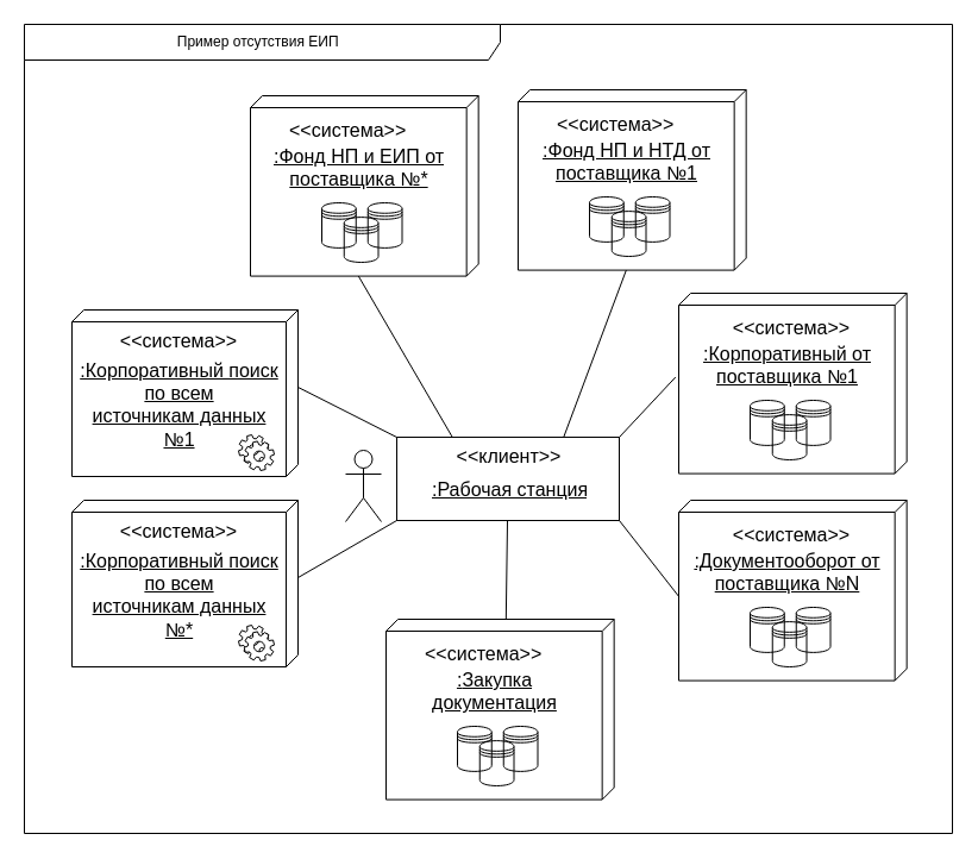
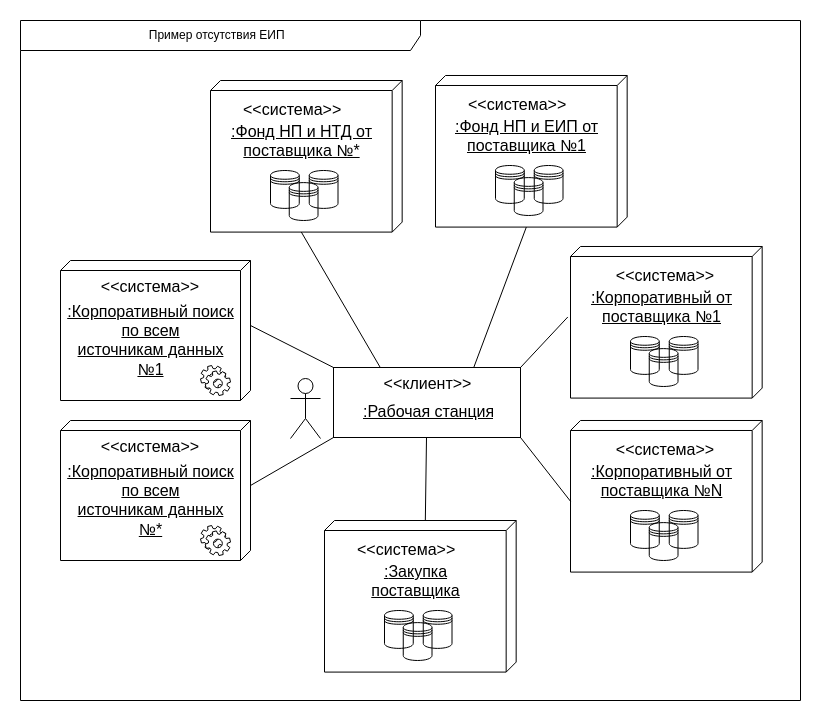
  <mxCell id="0" />
  <mxCell id="1" parent="0" />
  <mxCell id="2" value="" style="group;fillColor=#ffffff;" parent="1" vertex="1" connectable="0"><mxGeometry x="290" y="368" width="230" height="70" as="geometry" /></mxCell>
  <mxCell id="3" value="Actor" style="shape=umlActor;verticalLabelPosition=bottom;verticalAlign=top;html=1;noLabel=1;fontColor=none;" parent="2" vertex="1"><mxGeometry y="10" width="30" height="60" as="geometry" /></mxCell>
  <mxCell id="4" value="&amp;lt;&amp;lt;клиент&amp;gt;&amp;gt;" style="html=1;labelBackgroundColor=none;fillColor=none;fontSize=16;fontColor=none;verticalAlign=top;" parent="2" vertex="1"><mxGeometry x="43" y="-1" width="187" height="70" as="geometry" /></mxCell>
  <mxCell id="5" value="&lt;u&gt;:Рабочая станция&lt;/u&gt;" style="text;strokeColor=none;fillColor=none;align=left;verticalAlign=top;spacingLeft=4;spacingRight=4;overflow=hidden;rotatable=0;points=[[0,0.5],[1,0.5]];portConstraint=eastwest;labelBackgroundColor=none;fontSize=16;fontColor=none;html=1;" parent="2" vertex="1"><mxGeometry x="66.5" y="27" width="140" height="26" as="geometry" /></mxCell>
  <mxCell id="6" value="Пример отсутствия ЕИП&amp;nbsp;&amp;nbsp;" style="shape=umlFrame;whiteSpace=wrap;html=1;width=400;height=30;" parent="1" vertex="1"><mxGeometry x="20" y="20" width="780" height="680" as="geometry" /></mxCell>
  <mxCell id="7" value="" style="group;fillColor=#ffffff;" parent="1" vertex="1" connectable="0"><mxGeometry x="570" y="246" width="191.667" height="151.579" as="geometry" /></mxCell>
  <mxCell id="8" value="&lt;span&gt;:Корпоративный&amp;nbsp;от&lt;/span&gt;&lt;div&gt;поставщика №1&lt;/div&gt;" style="verticalAlign=top;align=center;spacingTop=35;spacingLeft=2;spacingRight=12;shape=cube;size=10;direction=south;fontStyle=4;html=1;labelBackgroundColor=none;fillColor=none;fontSize=16;fontColor=none;" parent="7" vertex="1"><mxGeometry width="191.667" height="151.579" as="geometry" /></mxCell>
  <mxCell id="9" value="&lt;span&gt;&amp;lt;&amp;lt;система&amp;gt;&amp;gt;&lt;/span&gt;" style="text;whiteSpace=wrap;html=1;fontSize=16;fontColor=none;align=center;" parent="7" vertex="1"><mxGeometry x="10" y="12.86" width="170" height="38.57" as="geometry" /></mxCell>
  <mxCell id="10" value="" style="group" parent="7" vertex="1" connectable="0"><mxGeometry x="60.005" y="90.001" width="67.5" height="49.991" as="geometry" /></mxCell>
  <mxCell id="11" value="" style="shape=datastore;whiteSpace=wrap;html=1;labelBackgroundColor=none;fillColor=none;fontSize=16;fontColor=none;align=center;" parent="10" vertex="1"><mxGeometry x="18.743" y="12.096" width="28.75" height="37.895" as="geometry" /></mxCell>
  <mxCell id="12" value="" style="shape=datastore;whiteSpace=wrap;html=1;labelBackgroundColor=none;fillColor=none;fontSize=16;fontColor=none;align=center;" parent="10" vertex="1"><mxGeometry x="38.75" y="1.137e-13" width="28.75" height="37.895" as="geometry" /></mxCell>
  <mxCell id="13" value="" style="shape=datastore;whiteSpace=wrap;html=1;labelBackgroundColor=none;fillColor=none;fontSize=16;fontColor=none;align=center;" parent="10" vertex="1"><mxGeometry width="28.75" height="37.895" as="geometry" /></mxCell>
  <mxCell id="14" value="" style="group;fillColor=#ffffff;" vertex="1" connectable="0" parent="1"><mxGeometry x="570" y="420" width="191.667" height="151.579" as="geometry" /></mxCell>
- <mxCell id="15" value="&lt;span&gt;:Документооборот&amp;nbsp;от&lt;/span&gt;&lt;div&gt;поставщика №N&lt;/div&gt;" style="verticalAlign=top;align=center;spacingTop=35;spacingLeft=2;spacingRight=12;shape=cube;size=10;direction=south;fontStyle=4;html=1;labelBackgroundColor=none;fillColor=none;fontSize=16;fontColor=none;" vertex="1" parent="14"><mxGeometry width="191.667" height="151.579" as="geometry" /></mxCell>
+ <mxCell id="15" value="&lt;span&gt;:Корпоративный&amp;nbsp;от&lt;/span&gt;&lt;div&gt;поставщика №N&lt;/div&gt;" style="verticalAlign=top;align=center;spacingTop=35;spacingLeft=2;spacingRight=12;shape=cube;size=10;direction=south;fontStyle=4;html=1;labelBackgroundColor=none;fillColor=none;fontSize=16;fontColor=none;" vertex="1" parent="14"><mxGeometry width="191.667" height="151.579" as="geometry" /></mxCell>
  <mxCell id="16" value="&lt;span&gt;&amp;lt;&amp;lt;система&amp;gt;&amp;gt;&lt;/span&gt;" style="text;whiteSpace=wrap;html=1;fontSize=16;fontColor=none;align=center;" vertex="1" parent="14"><mxGeometry x="10" y="12.86" width="170" height="38.57" as="geometry" /></mxCell>
  <mxCell id="17" value="" style="group" vertex="1" connectable="0" parent="14"><mxGeometry x="60.005" y="90.001" width="67.5" height="49.991" as="geometry" /></mxCell>
  <mxCell id="18" value="" style="shape=datastore;whiteSpace=wrap;html=1;labelBackgroundColor=none;fillColor=none;fontSize=16;fontColor=none;align=center;" vertex="1" parent="17"><mxGeometry x="18.743" y="12.096" width="28.75" height="37.895" as="geometry" /></mxCell>
  <mxCell id="19" value="" style="shape=datastore;whiteSpace=wrap;html=1;labelBackgroundColor=none;fillColor=none;fontSize=16;fontColor=none;align=center;" vertex="1" parent="17"><mxGeometry x="38.75" y="1.137e-13" width="28.75" height="37.895" as="geometry" /></mxCell>
  <mxCell id="20" value="" style="shape=datastore;whiteSpace=wrap;html=1;labelBackgroundColor=none;fillColor=none;fontSize=16;fontColor=none;align=center;" vertex="1" parent="17"><mxGeometry width="28.75" height="37.895" as="geometry" /></mxCell>
  <mxCell id="21" value="" style="group;fillColor=#ffffff;" vertex="1" connectable="0" parent="1"><mxGeometry x="324" y="520" width="191.667" height="151.579" as="geometry" /></mxCell>
- <mxCell id="22" value="&lt;span&gt;:&lt;/span&gt;Закупка&lt;br&gt;документация" style="verticalAlign=top;align=center;spacingTop=35;spacingLeft=2;spacingRight=12;shape=cube;size=10;direction=south;fontStyle=4;html=1;labelBackgroundColor=none;fillColor=none;fontSize=16;fontColor=none;" vertex="1" parent="21"><mxGeometry width="191.667" height="151.579" as="geometry" /></mxCell>
+ <mxCell id="22" value="&lt;span&gt;:&lt;/span&gt;Закупка&lt;br&gt;поставщика" style="verticalAlign=top;align=center;spacingTop=35;spacingLeft=2;spacingRight=12;shape=cube;size=10;direction=south;fontStyle=4;html=1;labelBackgroundColor=none;fillColor=none;fontSize=16;fontColor=none;" vertex="1" parent="21"><mxGeometry width="191.667" height="151.579" as="geometry" /></mxCell>
  <mxCell id="23" value="&lt;span&gt;&amp;lt;&amp;lt;система&amp;gt;&amp;gt;&lt;/span&gt;" style="text;whiteSpace=wrap;html=1;fontSize=16;fontColor=none;" vertex="1" parent="21"><mxGeometry x="30.68" y="12.86" width="130.31" height="38.57" as="geometry" /></mxCell>
  <mxCell id="24" value="" style="group" vertex="1" connectable="0" parent="21"><mxGeometry x="60.005" y="90.001" width="67.5" height="49.991" as="geometry" /></mxCell>
  <mxCell id="25" value="" style="shape=datastore;whiteSpace=wrap;html=1;labelBackgroundColor=none;fillColor=none;fontSize=16;fontColor=none;align=center;" vertex="1" parent="24"><mxGeometry x="18.743" y="12.096" width="28.75" height="37.895" as="geometry" /></mxCell>
  <mxCell id="26" value="" style="shape=datastore;whiteSpace=wrap;html=1;labelBackgroundColor=none;fillColor=none;fontSize=16;fontColor=none;align=center;" vertex="1" parent="24"><mxGeometry x="38.75" y="1.137e-13" width="28.75" height="37.895" as="geometry" /></mxCell>
  <mxCell id="27" value="" style="shape=datastore;whiteSpace=wrap;html=1;labelBackgroundColor=none;fillColor=none;fontSize=16;fontColor=none;align=center;" vertex="1" parent="24"><mxGeometry width="28.75" height="37.895" as="geometry" /></mxCell>
  <mxCell id="28" value="" style="group;labelBackgroundColor=#ffffff;fillColor=#ffffff;" vertex="1" connectable="0" parent="1"><mxGeometry x="210" y="80" width="191.667" height="151.579" as="geometry" /></mxCell>
- <mxCell id="29" value="&lt;span&gt;:Фонд НП и ЕИП от&lt;/span&gt;&lt;div&gt;поставщика №*&lt;/div&gt;" style="verticalAlign=top;align=center;spacingTop=35;spacingLeft=2;spacingRight=12;shape=cube;size=10;direction=south;fontStyle=4;html=1;labelBackgroundColor=none;fillColor=none;fontSize=16;fontColor=none;" vertex="1" parent="28"><mxGeometry width="191.667" height="151.579" as="geometry" /></mxCell>
+ <mxCell id="29" value="&lt;span&gt;:Фонд НП и НТД от&lt;/span&gt;&lt;div&gt;поставщика №*&lt;/div&gt;" style="verticalAlign=top;align=center;spacingTop=35;spacingLeft=2;spacingRight=12;shape=cube;size=10;direction=south;fontStyle=4;html=1;labelBackgroundColor=none;fillColor=none;fontSize=16;fontColor=none;" vertex="1" parent="28"><mxGeometry width="191.667" height="151.579" as="geometry" /></mxCell>
  <mxCell id="30" value="&lt;span&gt;&amp;lt;&amp;lt;система&amp;gt;&amp;gt;&lt;/span&gt;" style="text;whiteSpace=wrap;html=1;fontSize=16;fontColor=none;" vertex="1" parent="28"><mxGeometry x="30.68" y="12.86" width="130.31" height="38.57" as="geometry" /></mxCell>
  <mxCell id="31" value="" style="group" vertex="1" connectable="0" parent="28"><mxGeometry x="60.005" y="90.001" width="67.5" height="49.991" as="geometry" /></mxCell>
  <mxCell id="32" value="" style="shape=datastore;whiteSpace=wrap;html=1;labelBackgroundColor=none;fillColor=none;fontSize=16;fontColor=none;align=center;" vertex="1" parent="31"><mxGeometry x="18.743" y="12.096" width="28.75" height="37.895" as="geometry" /></mxCell>
  <mxCell id="33" value="" style="shape=datastore;whiteSpace=wrap;html=1;labelBackgroundColor=none;fillColor=none;fontSize=16;fontColor=none;align=center;" vertex="1" parent="31"><mxGeometry x="38.75" y="1.137e-13" width="28.75" height="37.895" as="geometry" /></mxCell>
  <mxCell id="34" value="" style="shape=datastore;whiteSpace=wrap;html=1;labelBackgroundColor=none;fillColor=none;fontSize=16;fontColor=none;align=center;" vertex="1" parent="31"><mxGeometry width="28.75" height="37.895" as="geometry" /></mxCell>
  <mxCell id="35" value="" style="group;fillColor=#ffffff;" vertex="1" connectable="0" parent="1"><mxGeometry x="60" y="260" width="190" height="140" as="geometry" /></mxCell>
  <mxCell id="36" value=":Корпоративный поиск&lt;br&gt;по всем&lt;br&gt;источникам данных&lt;br&gt;№1" style="verticalAlign=top;align=center;spacingTop=35;spacingLeft=2;spacingRight=12;shape=cube;size=10;direction=south;fontStyle=4;html=1;labelBackgroundColor=none;fillColor=none;fontSize=16;fontColor=none;" vertex="1" parent="35"><mxGeometry width="190" height="140" as="geometry" /></mxCell>
  <mxCell id="37" value="&lt;span&gt;&amp;lt;&amp;lt;система&amp;gt;&amp;gt;&lt;/span&gt;" style="text;whiteSpace=wrap;html=1;fontSize=16;fontColor=none;align=center;" vertex="1" parent="35"><mxGeometry x="10" y="10" width="160" height="30" as="geometry" /></mxCell>
  <mxCell id="38" value="" style="shape=mxgraph.bpmn.service_task;html=1;outlineConnect=0;align=center;" vertex="1" parent="35"><mxGeometry x="140" y="105" width="30" height="30" as="geometry" /></mxCell>
  <mxCell id="39" value="" style="group;fillColor=#ffffff;" vertex="1" connectable="0" parent="1"><mxGeometry x="60" y="420" width="190" height="140" as="geometry" /></mxCell>
  <mxCell id="40" value=":Корпоративный поиск&lt;br&gt;по всем&lt;br&gt;источникам данных&lt;br&gt;№*" style="verticalAlign=top;align=center;spacingTop=35;spacingLeft=2;spacingRight=12;shape=cube;size=10;direction=south;fontStyle=4;html=1;labelBackgroundColor=none;fillColor=none;fontSize=16;fontColor=none;" vertex="1" parent="39"><mxGeometry width="190" height="140" as="geometry" /></mxCell>
  <mxCell id="41" value="&lt;span&gt;&amp;lt;&amp;lt;система&amp;gt;&amp;gt;&lt;/span&gt;" style="text;whiteSpace=wrap;html=1;fontSize=16;fontColor=none;align=center;" vertex="1" parent="39"><mxGeometry x="10" y="10" width="160" height="30" as="geometry" /></mxCell>
  <mxCell id="42" value="" style="shape=mxgraph.bpmn.service_task;html=1;outlineConnect=0;align=center;" vertex="1" parent="39"><mxGeometry x="140" y="105" width="30" height="30" as="geometry" /></mxCell>
  <mxCell id="43" value="" style="group;labelBackgroundColor=#FFFFFF;fillColor=#ffffff;" vertex="1" connectable="0" parent="1"><mxGeometry x="435" y="75" width="191.667" height="151.579" as="geometry" /></mxCell>
- <mxCell id="44" value="&lt;span&gt;:Фонд НП и НТД от&lt;/span&gt;&lt;div&gt;поставщика №1&lt;/div&gt;" style="verticalAlign=top;align=center;spacingTop=35;spacingLeft=2;spacingRight=12;shape=cube;size=10;direction=south;fontStyle=4;html=1;labelBackgroundColor=none;fillColor=none;fontSize=16;fontColor=none;" vertex="1" parent="43"><mxGeometry width="191.667" height="151.579" as="geometry" /></mxCell>
+ <mxCell id="44" value="&lt;span&gt;:Фонд НП и ЕИП от&lt;/span&gt;&lt;div&gt;поставщика №1&lt;/div&gt;" style="verticalAlign=top;align=center;spacingTop=35;spacingLeft=2;spacingRight=12;shape=cube;size=10;direction=south;fontStyle=4;html=1;labelBackgroundColor=none;fillColor=none;fontSize=16;fontColor=none;" vertex="1" parent="43"><mxGeometry width="191.667" height="151.579" as="geometry" /></mxCell>
  <mxCell id="45" value="&lt;span&gt;&amp;lt;&amp;lt;система&amp;gt;&amp;gt;&lt;/span&gt;" style="text;whiteSpace=wrap;html=1;fontSize=16;fontColor=none;" vertex="1" parent="43"><mxGeometry x="30.68" y="12.86" width="130.31" height="38.57" as="geometry" /></mxCell>
  <mxCell id="46" value="" style="group" vertex="1" connectable="0" parent="43"><mxGeometry x="60.005" y="90.001" width="67.5" height="49.991" as="geometry" /></mxCell>
  <mxCell id="47" value="" style="shape=datastore;whiteSpace=wrap;html=1;labelBackgroundColor=none;fillColor=none;fontSize=16;fontColor=none;align=center;" vertex="1" parent="46"><mxGeometry x="18.743" y="12.096" width="28.75" height="37.895" as="geometry" /></mxCell>
  <mxCell id="48" value="" style="shape=datastore;whiteSpace=wrap;html=1;labelBackgroundColor=none;fillColor=none;fontSize=16;fontColor=none;align=center;" vertex="1" parent="46"><mxGeometry x="38.75" y="1.137e-13" width="28.75" height="37.895" as="geometry" /></mxCell>
  <mxCell id="49" value="" style="shape=datastore;whiteSpace=wrap;html=1;labelBackgroundColor=none;fillColor=none;fontSize=16;fontColor=none;align=center;" vertex="1" parent="46"><mxGeometry width="28.75" height="37.895" as="geometry" /></mxCell>
  <mxCell id="50" value="" style="endArrow=none;html=1;exitX=0;exitY=0;exitDx=0;exitDy=0;entryX=0;entryY=0;entryDx=65;entryDy=0;entryPerimeter=0;" edge="1" parent="1" source="4" target="36"><mxGeometry width="50" height="50" relative="1" as="geometry"><mxPoint x="320" y="740" as="sourcePoint" /><mxPoint x="140" y="680" as="targetPoint" /></mxGeometry></mxCell>
  <mxCell id="51" value="" style="endArrow=none;html=1;entryX=0;entryY=0;entryDx=0;entryDy=90.833;entryPerimeter=0;" edge="1" parent="1" source="4" target="22"><mxGeometry width="50" height="50" relative="1" as="geometry"><mxPoint x="330" y="750" as="sourcePoint" /><mxPoint x="423" y="518" as="targetPoint" /></mxGeometry></mxCell>
  <mxCell id="52" value="" style="endArrow=none;html=1;entryX=0.25;entryY=0;entryDx=0;entryDy=0;exitX=0;exitY=0;exitDx=151.579;exitDy=100.833;exitPerimeter=0;" edge="1" parent="1" source="29" target="4"><mxGeometry width="50" height="50" relative="1" as="geometry"><mxPoint x="330" y="750" as="sourcePoint" /><mxPoint x="150" y="690" as="targetPoint" /></mxGeometry></mxCell>
  <mxCell id="53" value="" style="endArrow=none;html=1;exitX=0;exitY=0;exitDx=151.579;exitDy=100.833;exitPerimeter=0;entryX=0.75;entryY=0;entryDx=0;entryDy=0;" edge="1" parent="1" source="44" target="4"><mxGeometry width="50" height="50" relative="1" as="geometry"><mxPoint x="330" y="750" as="sourcePoint" /><mxPoint x="150" y="690" as="targetPoint" /></mxGeometry></mxCell>
  <mxCell id="54" value="" style="endArrow=none;html=1;exitX=0;exitY=0;exitDx=80.789;exitDy=191.667;exitPerimeter=0;entryX=1;entryY=1;entryDx=0;entryDy=0;" edge="1" parent="1" source="15" target="4"><mxGeometry width="50" height="50" relative="1" as="geometry"><mxPoint x="330" y="750" as="sourcePoint" /><mxPoint x="150" y="690" as="targetPoint" /></mxGeometry></mxCell>
  <mxCell id="55" value="" style="endArrow=none;html=1;exitX=0.465;exitY=1.014;exitDx=0;exitDy=0;exitPerimeter=0;entryX=1;entryY=0;entryDx=0;entryDy=0;" edge="1" parent="1" source="8" target="4"><mxGeometry width="50" height="50" relative="1" as="geometry"><mxPoint x="330" y="750" as="sourcePoint" /><mxPoint x="150" y="690" as="targetPoint" /></mxGeometry></mxCell>
  <mxCell id="56" value="" style="endArrow=none;html=1;exitX=0;exitY=1;exitDx=0;exitDy=0;entryX=0;entryY=0;entryDx=65;entryDy=0;entryPerimeter=0;" edge="1" parent="1" source="4" target="40"><mxGeometry width="50" height="50" relative="1" as="geometry"><mxPoint x="330" y="750" as="sourcePoint" /><mxPoint x="150" y="690" as="targetPoint" /></mxGeometry></mxCell>
